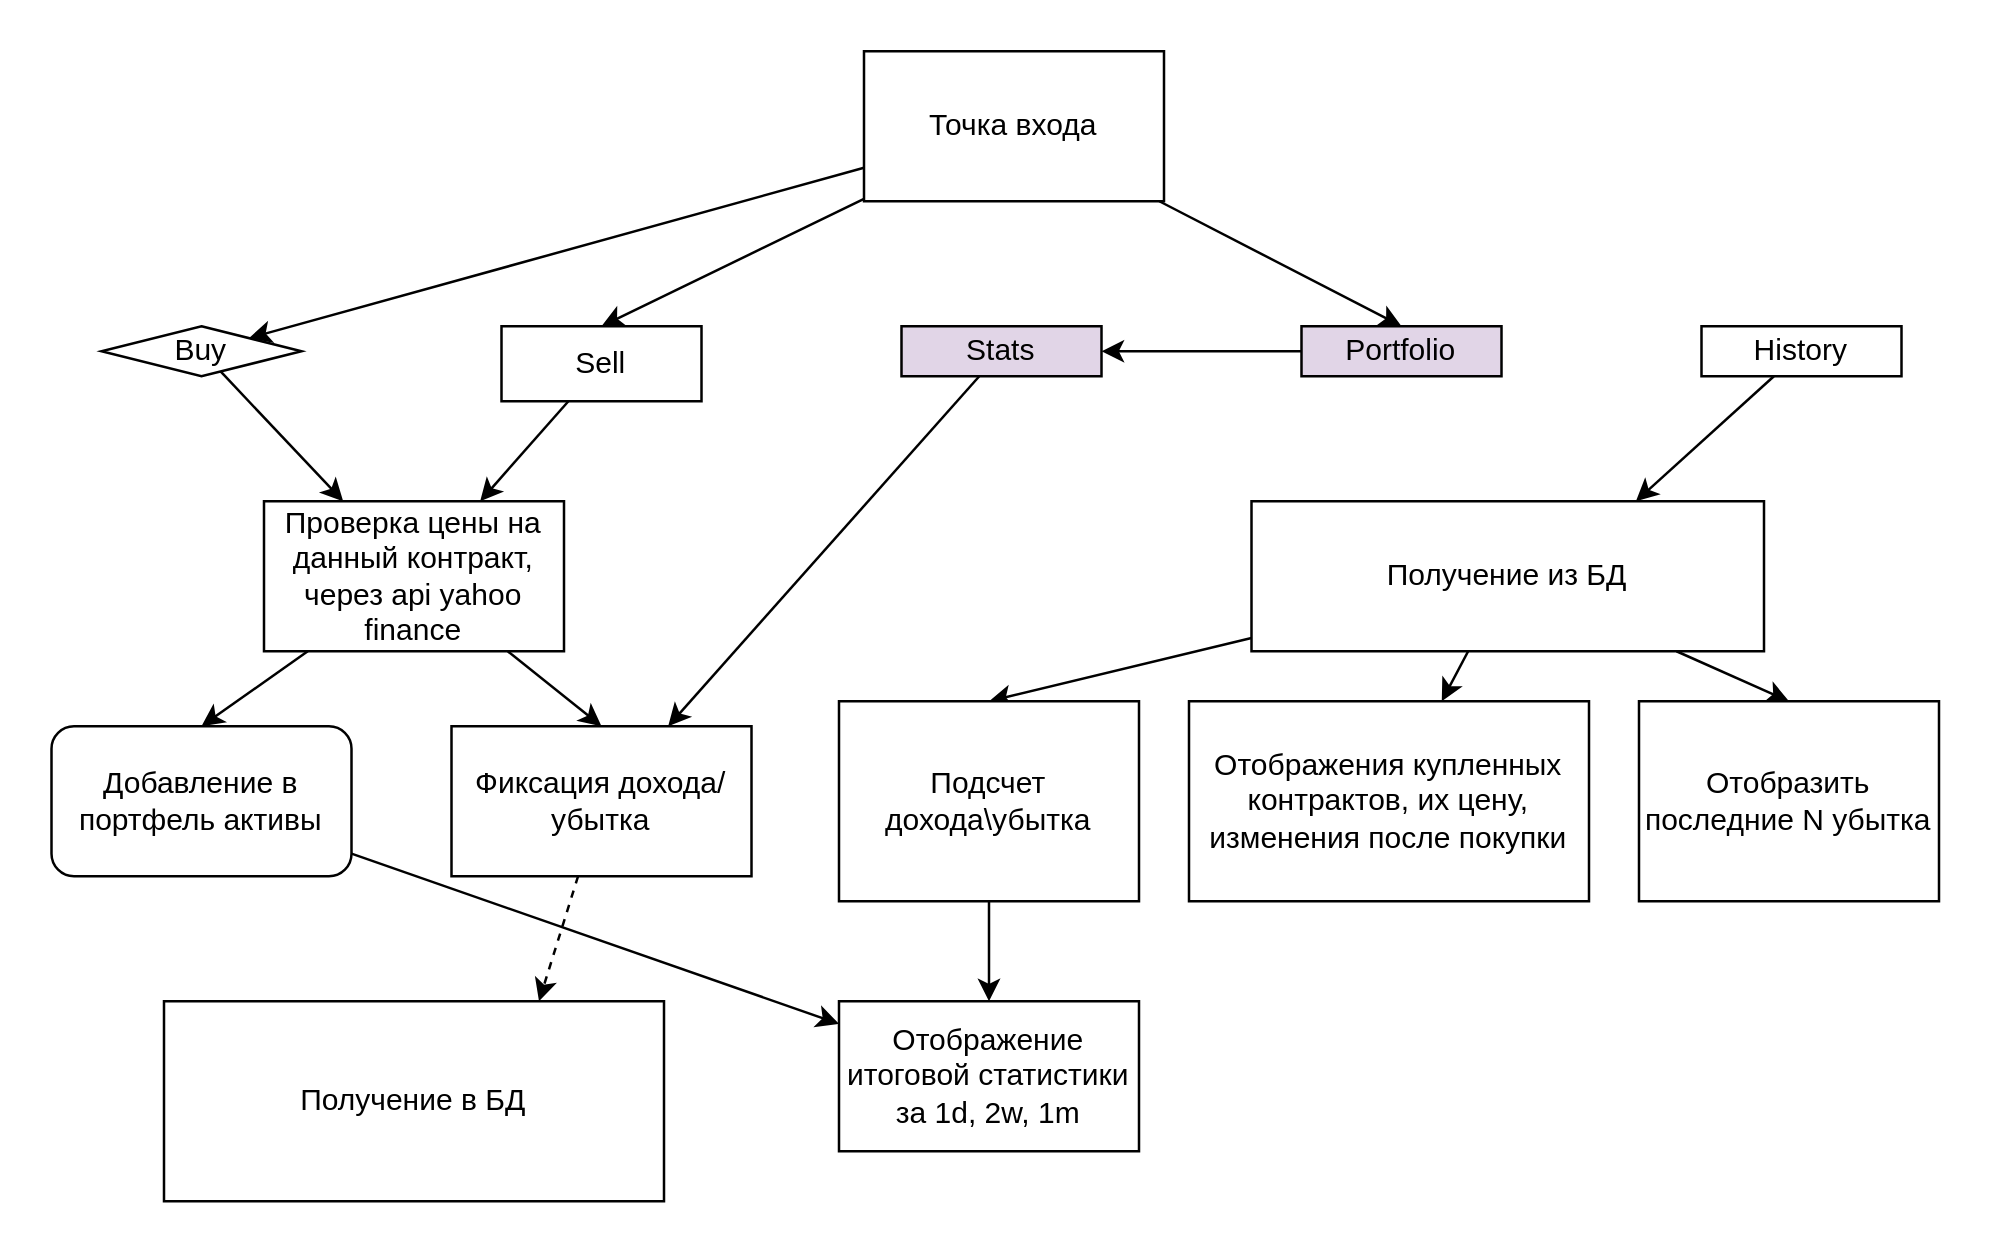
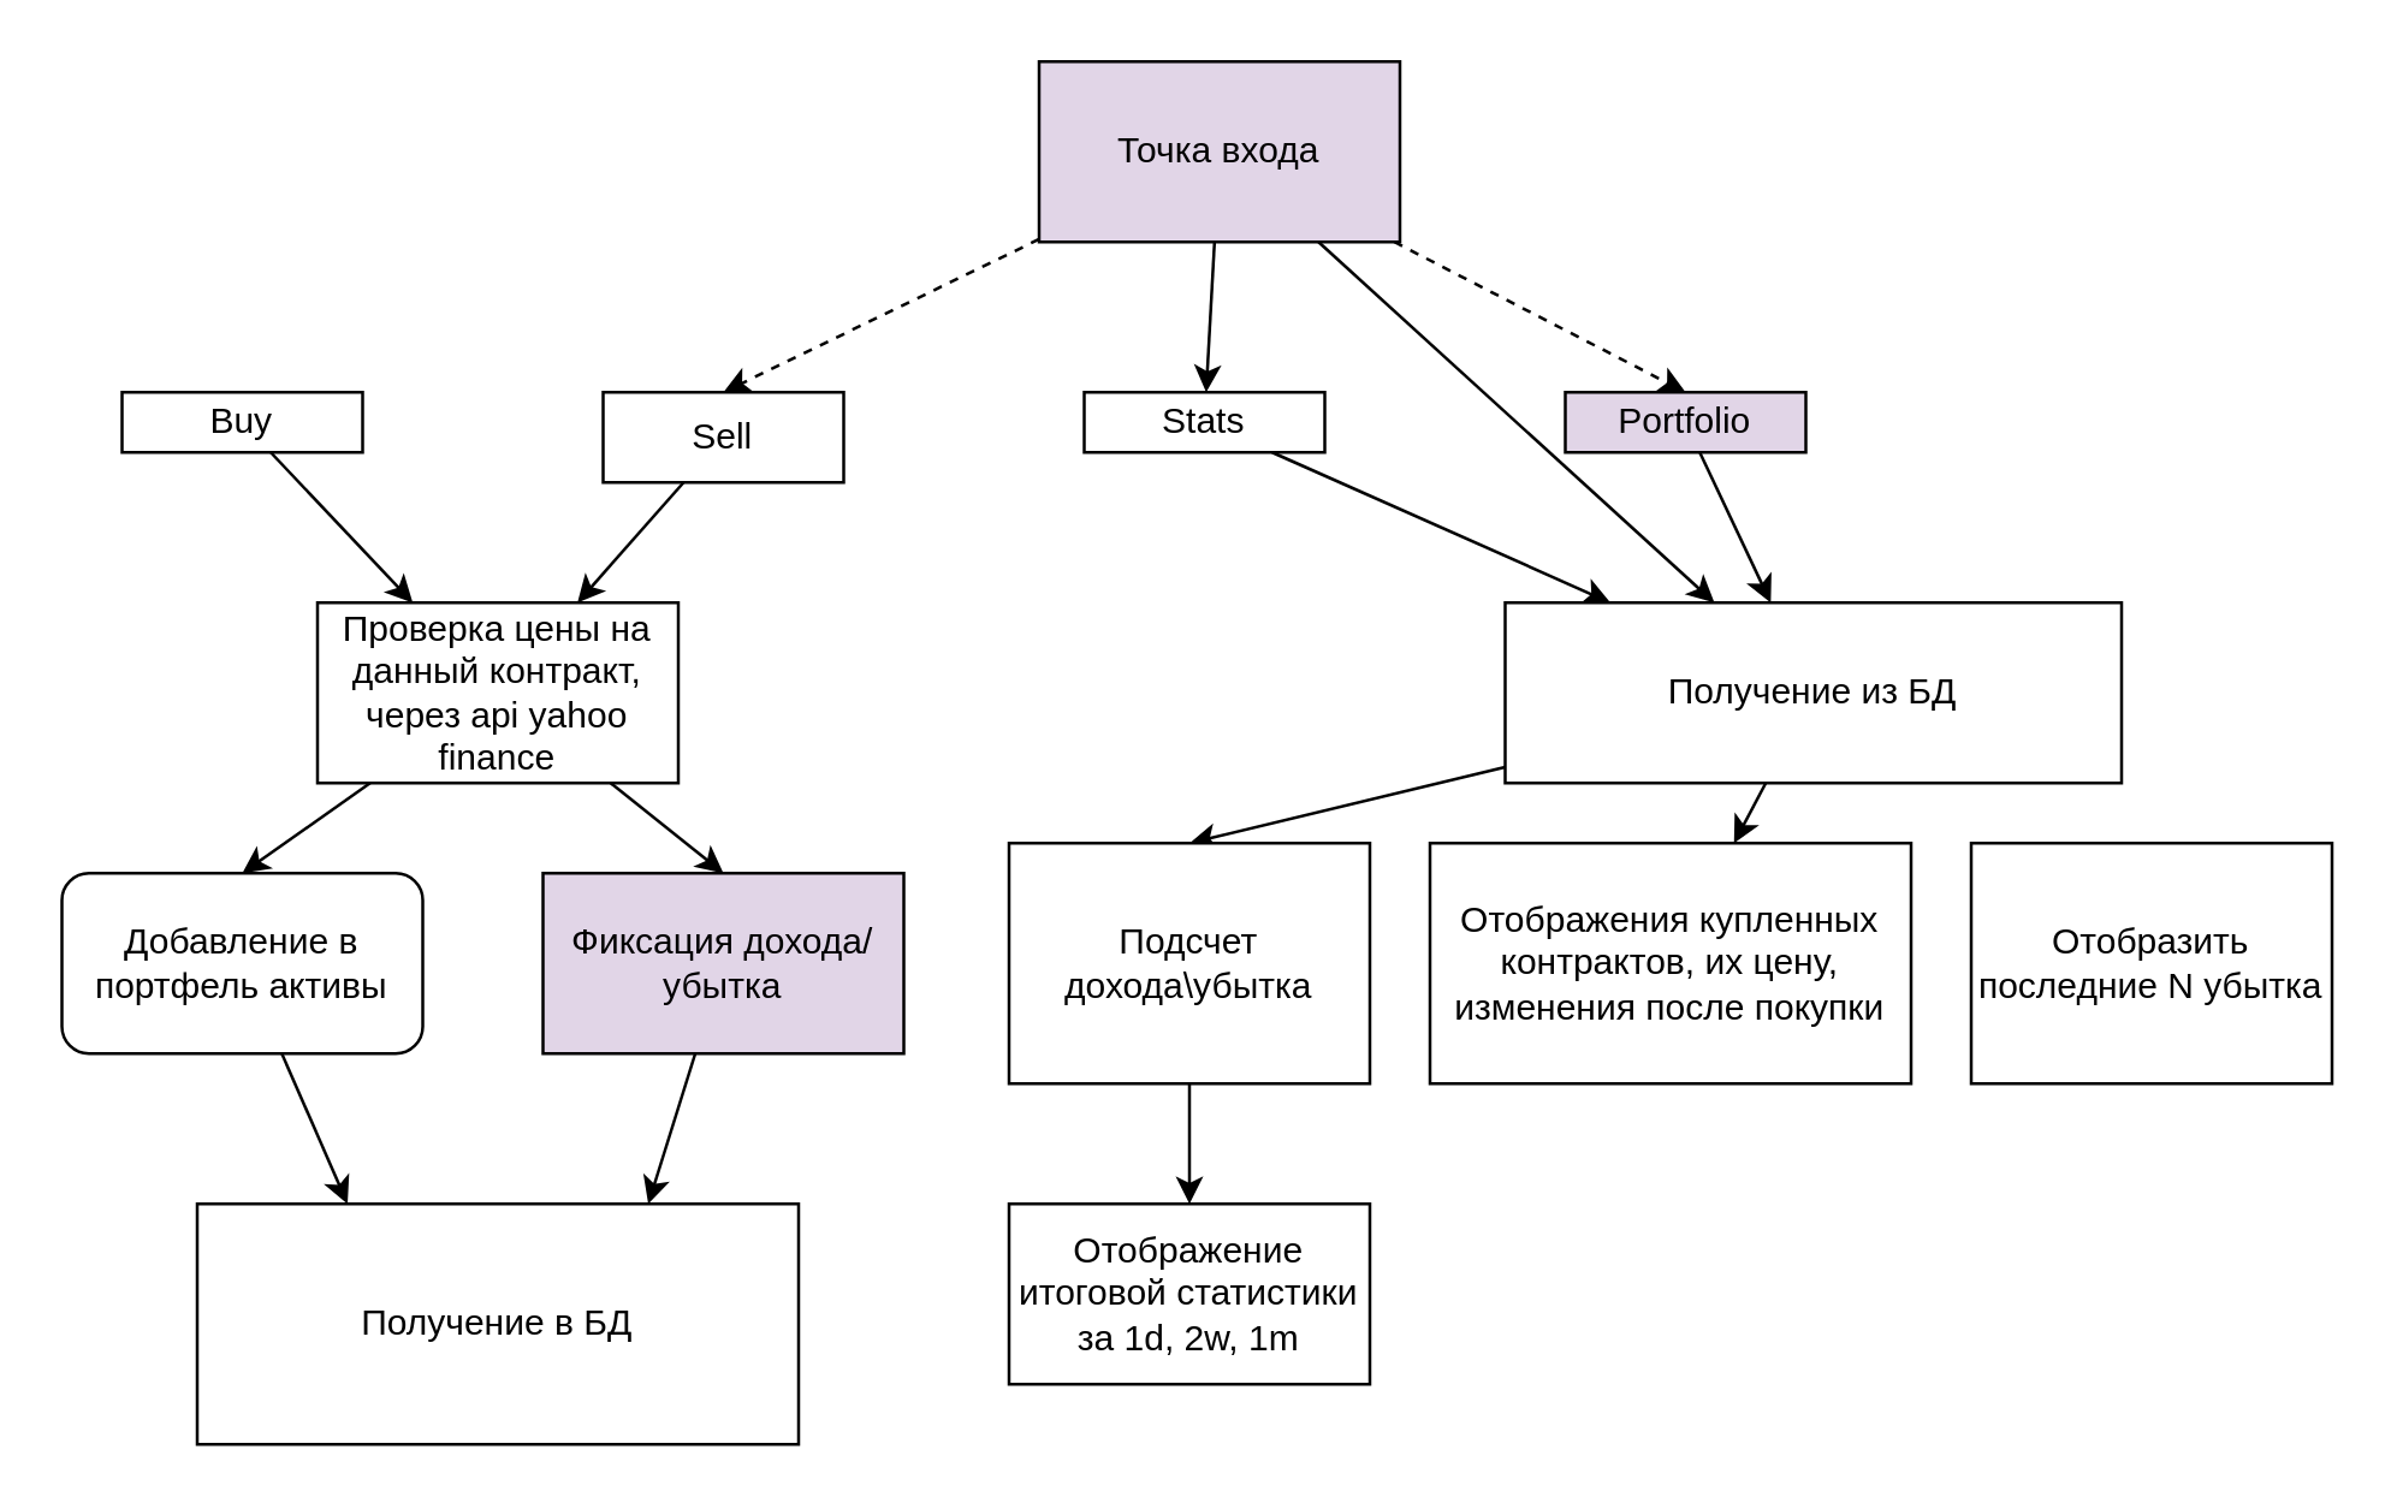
  <mxCell id="0" />
  <mxCell id="1" parent="0" />
- <mxCell id="2" value="" style="edgeStyle=none;html=1;" parent="1" source="6" target="8" edge="1"><mxGeometry relative="1" as="geometry" /></mxCell>
- <mxCell id="4" style="edgeStyle=none;html=1;entryX=0.5;entryY=0;entryDx=0;entryDy=0;" parent="1" source="6" target="14" edge="1"><mxGeometry relative="1" as="geometry" /></mxCell>
- <mxCell id="5" style="edgeStyle=none;html=1;entryX=0.5;entryY=0;entryDx=0;entryDy=0;" parent="1" source="6" target="10" edge="1"><mxGeometry relative="1" as="geometry" /></mxCell>
- <mxCell id="6" value="Точка входа" style="whiteSpace=wrap;html=1;" parent="1" vertex="1"><mxGeometry x="345" y="20" width="120" height="60" as="geometry" /></mxCell>
+ <mxCell id="2" value="" style="edgeStyle=none;html=1;" parent="1" source="6" target="28" edge="1"><mxGeometry relative="1" as="geometry" /></mxCell>
+ <mxCell id="3" value="" style="edgeStyle=none;html=1;" parent="1" source="6" target="12" edge="1"><mxGeometry relative="1" as="geometry" /></mxCell>
+ <mxCell id="4" style="edgeStyle=none;html=1;entryX=0.5;entryY=0;entryDx=0;entryDy=0;dashed=1;" parent="1" source="6" target="14" edge="1"><mxGeometry relative="1" as="geometry" /></mxCell>
+ <mxCell id="5" style="edgeStyle=none;html=1;entryX=0.5;entryY=0;entryDx=0;entryDy=0;dashed=1;" parent="1" source="6" target="10" edge="1"><mxGeometry relative="1" as="geometry" /></mxCell>
+ <mxCell id="6" value="Точка входа" style="whiteSpace=wrap;html=1;fillColor=#e1d5e7;" parent="1" vertex="1"><mxGeometry x="345" y="20" width="120" height="60" as="geometry" /></mxCell>
  <mxCell id="7" value="" style="edgeStyle=none;html=1;" parent="1" source="8" target="19" edge="1"><mxGeometry relative="1" as="geometry" /></mxCell>
- <mxCell id="8" value="Buy" style="rhombus;whiteSpace=wrap;html=1;" parent="1" vertex="1"><mxGeometry x="40" y="130" width="80" height="20" as="geometry" /></mxCell>
+ <mxCell id="8" value="Buy" style="whiteSpace=wrap;html=1;" parent="1" vertex="1"><mxGeometry x="40" y="130" width="80" height="20" as="geometry" /></mxCell>
  <mxCell id="9" value="" style="edgeStyle=none;html=1;" parent="1" source="10" target="19" edge="1"><mxGeometry relative="1" as="geometry" /></mxCell>
  <mxCell id="10" value="Sell" style="whiteSpace=wrap;html=1;" parent="1" vertex="1"><mxGeometry x="200" y="130" width="80" height="30" as="geometry" /></mxCell>
- <mxCell id="11" value="" style="edgeStyle=none;html=1;" parent="1" source="12" target="24" edge="1"><mxGeometry relative="1" as="geometry" /></mxCell>
- <mxCell id="12" value="Stats" style="whiteSpace=wrap;html=1;fillColor=#e1d5e7;" parent="1" vertex="1"><mxGeometry x="360" y="130" width="80" height="20" as="geometry" /></mxCell>
- <mxCell id="13" value="" style="edgeStyle=none;html=1;" parent="1" source="14" target="12" edge="1"><mxGeometry relative="1" as="geometry" /></mxCell>
+ <mxCell id="11" value="" style="edgeStyle=none;html=1;" parent="1" source="12" target="28" edge="1"><mxGeometry relative="1" as="geometry" /></mxCell>
+ <mxCell id="12" value="Stats" style="whiteSpace=wrap;html=1;" parent="1" vertex="1"><mxGeometry x="360" y="130" width="80" height="20" as="geometry" /></mxCell>
+ <mxCell id="13" value="" style="edgeStyle=none;html=1;" parent="1" source="14" target="28" edge="1"><mxGeometry relative="1" as="geometry" /></mxCell>
  <mxCell id="14" value="Portfolio" style="whiteSpace=wrap;html=1;fillColor=#e1d5e7;" parent="1" vertex="1"><mxGeometry x="520" y="130" width="80" height="20" as="geometry" /></mxCell>
- <mxCell id="15" style="edgeStyle=none;html=1;entryX=0.75;entryY=0;entryDx=0;entryDy=0;" parent="1" source="16" target="28" edge="1"><mxGeometry relative="1" as="geometry" /></mxCell>
- <mxCell id="16" value="History" style="whiteSpace=wrap;html=1;" parent="1" vertex="1"><mxGeometry x="680" y="130" width="80" height="20" as="geometry" /></mxCell>
  <mxCell id="17" value="" style="edgeStyle=none;html=1;entryX=0.5;entryY=0;entryDx=0;entryDy=0;" parent="1" source="19" target="21" edge="1"><mxGeometry relative="1" as="geometry" /></mxCell>
  <mxCell id="18" value="" style="edgeStyle=none;html=1;entryX=0.5;entryY=0;entryDx=0;entryDy=0;" parent="1" source="19" target="24" edge="1"><mxGeometry relative="1" as="geometry" /></mxCell>
  <mxCell id="19" value="Проверка цены на данный контракт, через api yahoo finance" style="whiteSpace=wrap;html=1;" parent="1" vertex="1"><mxGeometry x="105" y="200" width="120" height="60" as="geometry" /></mxCell>
- <mxCell id="20" value="" style="edgeStyle=none;html=1;" parent="1" source="21" target="33" edge="1"><mxGeometry relative="1" as="geometry" /></mxCell>
+ <mxCell id="20" value="" style="edgeStyle=none;html=1;entryX=0.25;entryY=0;entryDx=0;entryDy=0;" parent="1" source="21" target="22" edge="1"><mxGeometry relative="1" as="geometry" /></mxCell>
  <mxCell id="21" value="Добавление в портфель активы" style="whiteSpace=wrap;html=1;rounded=1;" parent="1" vertex="1"><mxGeometry x="20" y="290" width="120" height="60" as="geometry" /></mxCell>
  <mxCell id="22" value="Получение в БД" style="whiteSpace=wrap;html=1;" parent="1" vertex="1"><mxGeometry x="65" y="400" width="200" height="80" as="geometry" /></mxCell>
- <mxCell id="23" style="edgeStyle=none;html=1;entryX=0.75;entryY=0;entryDx=0;entryDy=0;dashed=1;" parent="1" source="24" target="22" edge="1"><mxGeometry relative="1" as="geometry" /></mxCell>
- <mxCell id="24" value="Фиксация дохода/убытка" style="whiteSpace=wrap;html=1;" parent="1" vertex="1"><mxGeometry x="180" y="290" width="120" height="60" as="geometry" /></mxCell>
- <mxCell id="25" value="" style="edgeStyle=none;html=1;entryX=0.5;entryY=0;entryDx=0;entryDy=0;" parent="1" source="28" target="32" edge="1"><mxGeometry relative="1" as="geometry" /></mxCell>
+ <mxCell id="23" style="edgeStyle=none;html=1;entryX=0.75;entryY=0;entryDx=0;entryDy=0;" parent="1" source="24" target="22" edge="1"><mxGeometry relative="1" as="geometry" /></mxCell>
+ <mxCell id="24" value="Фиксация дохода/убытка" style="whiteSpace=wrap;html=1;fillColor=#e1d5e7;" parent="1" vertex="1"><mxGeometry x="180" y="290" width="120" height="60" as="geometry" /></mxCell>
  <mxCell id="26" style="edgeStyle=none;html=1;entryX=0.5;entryY=0;entryDx=0;entryDy=0;" parent="1" source="28" target="30" edge="1"><mxGeometry relative="1" as="geometry" /></mxCell>
  <mxCell id="27" style="edgeStyle=none;html=1;" parent="1" source="28" target="31" edge="1"><mxGeometry relative="1" as="geometry" /></mxCell>
  <mxCell id="28" value="Получение из БД" style="whiteSpace=wrap;html=1;" parent="1" vertex="1"><mxGeometry x="500" y="200" width="205" height="60" as="geometry" /></mxCell>
  <mxCell id="29" value="" style="edgeStyle=none;html=1;" parent="1" source="30" target="33" edge="1"><mxGeometry relative="1" as="geometry" /></mxCell>
  <mxCell id="30" value="Подсчет дохода\убытка" style="whiteSpace=wrap;html=1;" parent="1" vertex="1"><mxGeometry x="335" y="280" width="120" height="80" as="geometry" /></mxCell>
  <mxCell id="31" value="Отображения купленных контрактов, их цену, изменения после покупки" style="whiteSpace=wrap;html=1;" parent="1" vertex="1"><mxGeometry x="475" y="280" width="160" height="80" as="geometry" /></mxCell>
  <mxCell id="32" value="Отобразить последние N убытка" style="whiteSpace=wrap;html=1;" parent="1" vertex="1"><mxGeometry x="655" y="280" width="120" height="80" as="geometry" /></mxCell>
  <mxCell id="33" value="Отображение итоговой статистики за 1d, 2w, 1m" style="whiteSpace=wrap;html=1;" parent="1" vertex="1"><mxGeometry x="335" y="400" width="120" height="60" as="geometry" /></mxCell>
